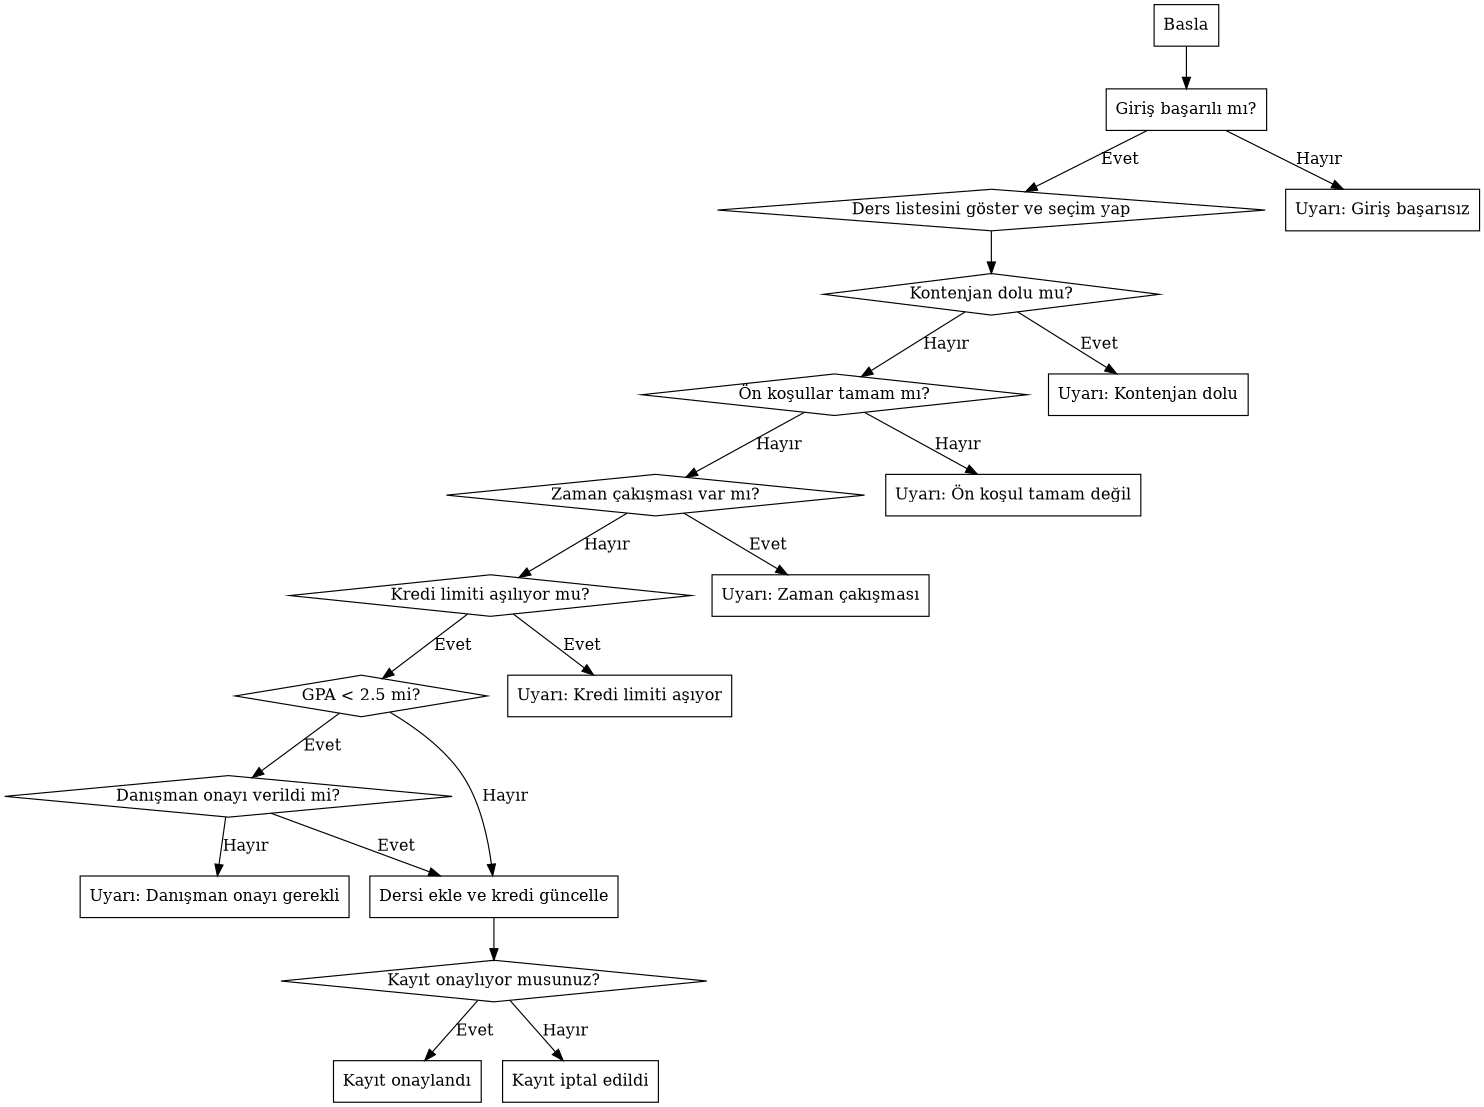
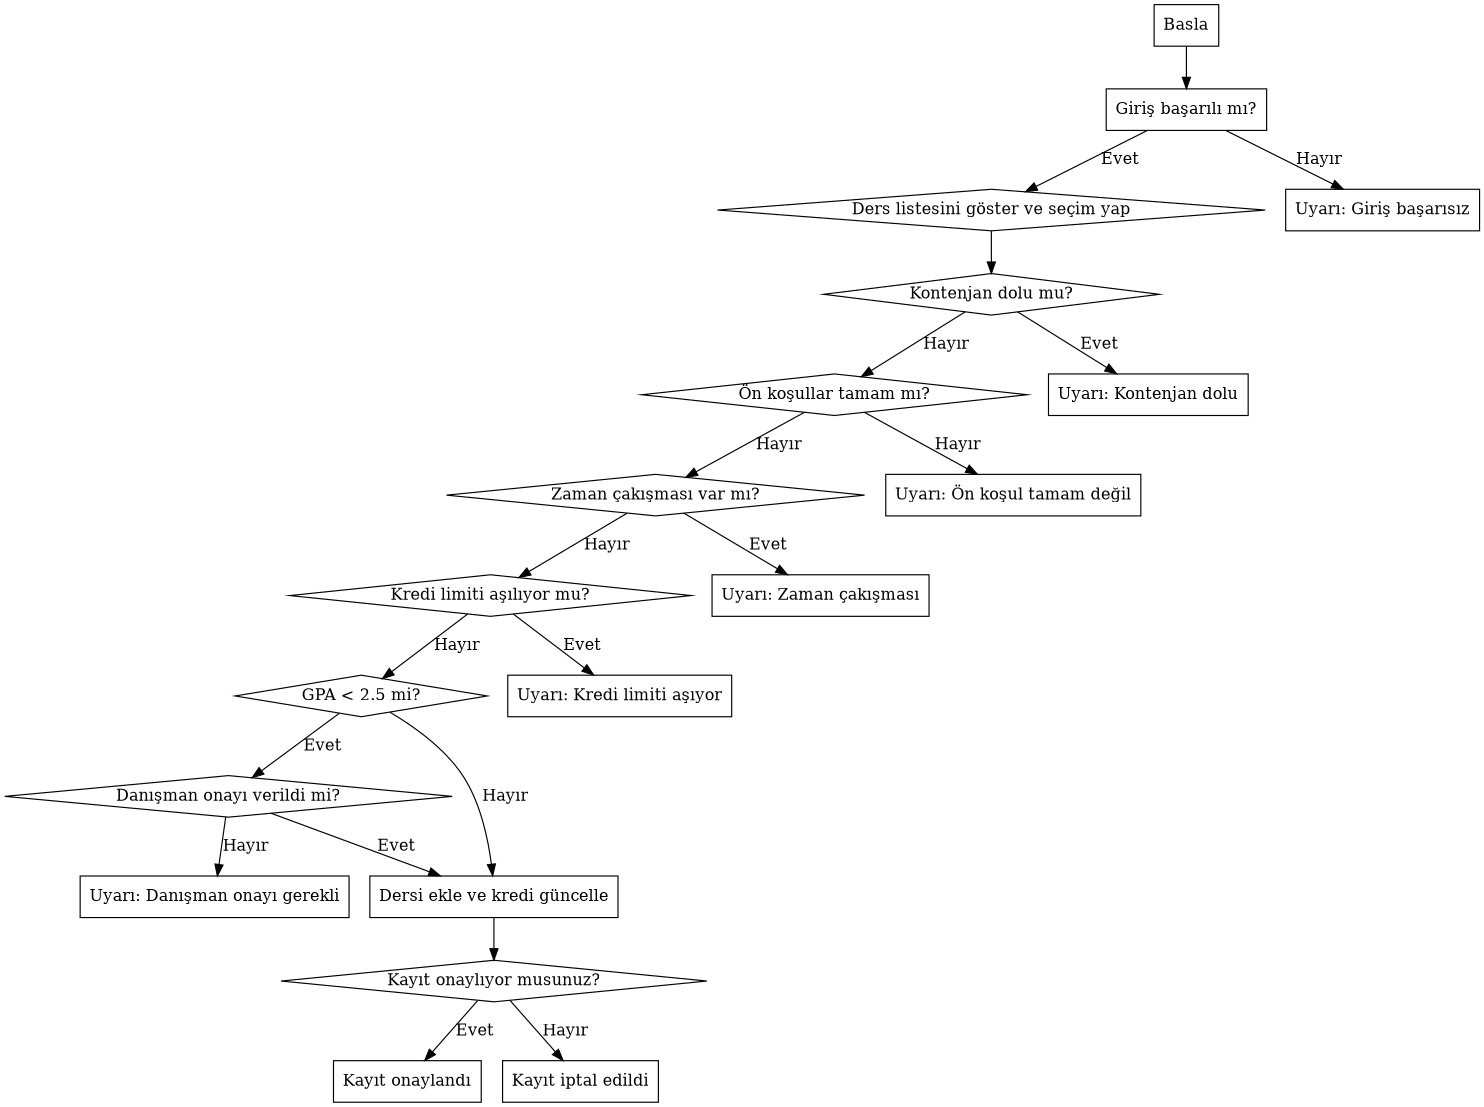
  digraph {
    rankdir=TB
    node [shape=box]
    n1 [label="Giriş başarılı mı?"]
    Basla
    n3 [label="Ders listesini göster ve seçim yap" shape=diamond]
    n4 [label="Uyarı: Giriş başarısız"]
    n5 [label="Kontenjan dolu mu?" shape=diamond]
    n6 [label="Ön koşullar tamam mı?" shape=diamond]
    n7 [label="Uyarı: Kontenjan dolu"]
    n8 [label="Zaman çakışması var mı?" shape=diamond]
    n9 [label="Uyarı: Ön koşul tamam değil"]
    n10 [label="Kredi limiti aşılıyor mu?" shape=diamond]
    n11 [label="Uyarı: Zaman çakışması"]
    n12 [label="GPA < 2.5 mi?" shape=diamond]
    n13 [label="Uyarı: Kredi limiti aşıyor"]
    n14 [label="Danışman onayı verildi mi?" shape=diamond]
    n15 [label="Dersi ekle ve kredi güncelle"]
    n16 [label="Uyarı: Danışman onayı gerekli"]
    n17 [label="Kayıt onaylıyor musunuz?" shape=diamond]
    n18 [label="Kayıt onaylandı"]
    n19 [label="Kayıt iptal edildi"]
    n1 -> n3 [label=Evet]
    n1 -> n4 [label="Hayır"]
    Basla -> n1
    n3 -> n5
    n5 -> n6 [label="Hayır"]
    n5 -> n7 [label=Evet]
    n6 -> n8 [label="Hayır"]
    n6 -> n9 [label="Hayır"]
    n8 -> n10 [label="Hayır"]
    n8 -> n11 [label=Evet]
-   n10 -> n12 [label=Evet]
+   n10 -> n12 [label="Hayır"]
    n10 -> n13 [label=Evet]
    n12 -> n14 [label=Evet]
    n12 -> n15 [label="Hayır"]
    n14 -> n15 [label=Evet]
    n14 -> n16 [label="Hayır"]
    n15 -> n17
    n17 -> n18 [label=Evet]
    n17 -> n19 [label="Hayır"]
  }
